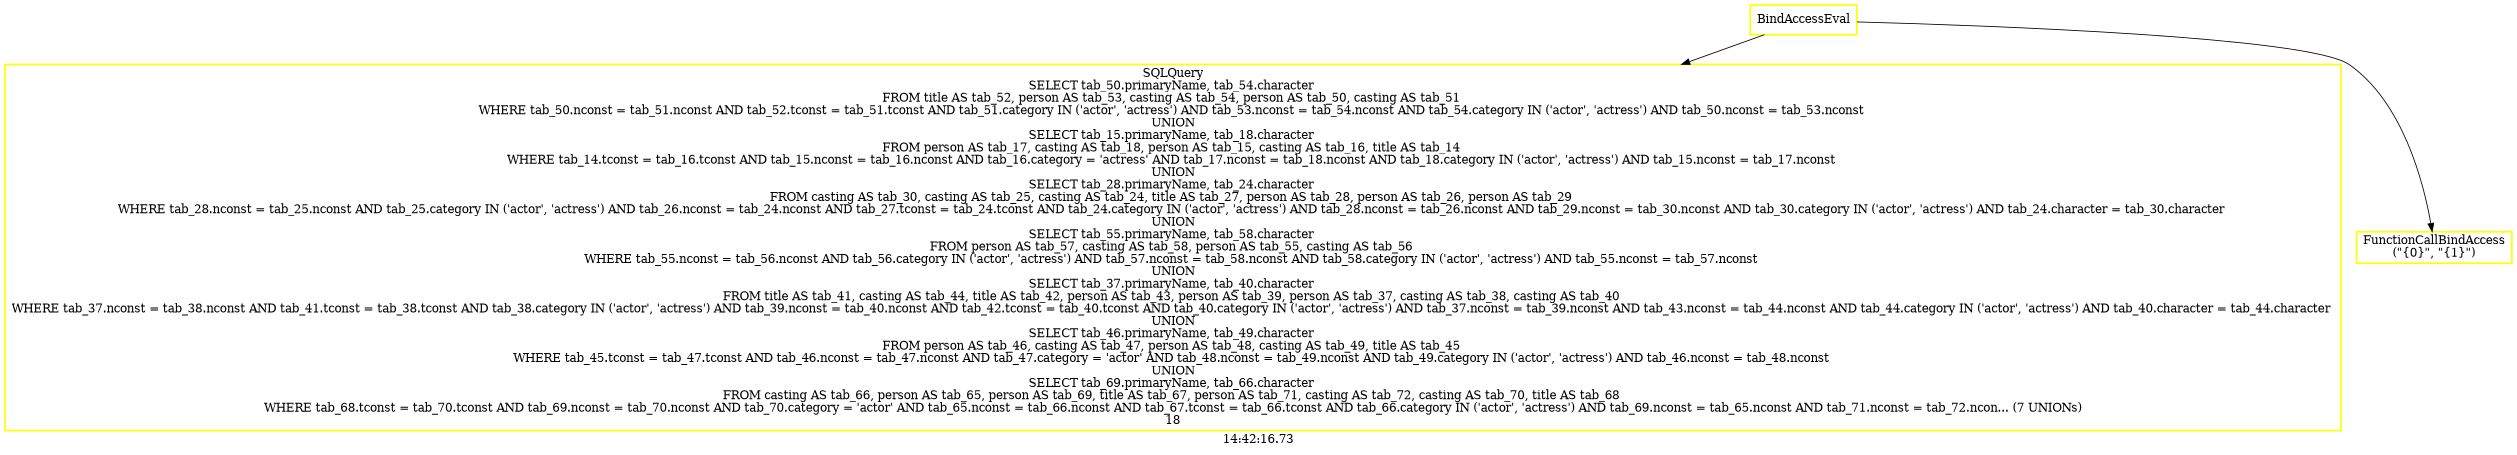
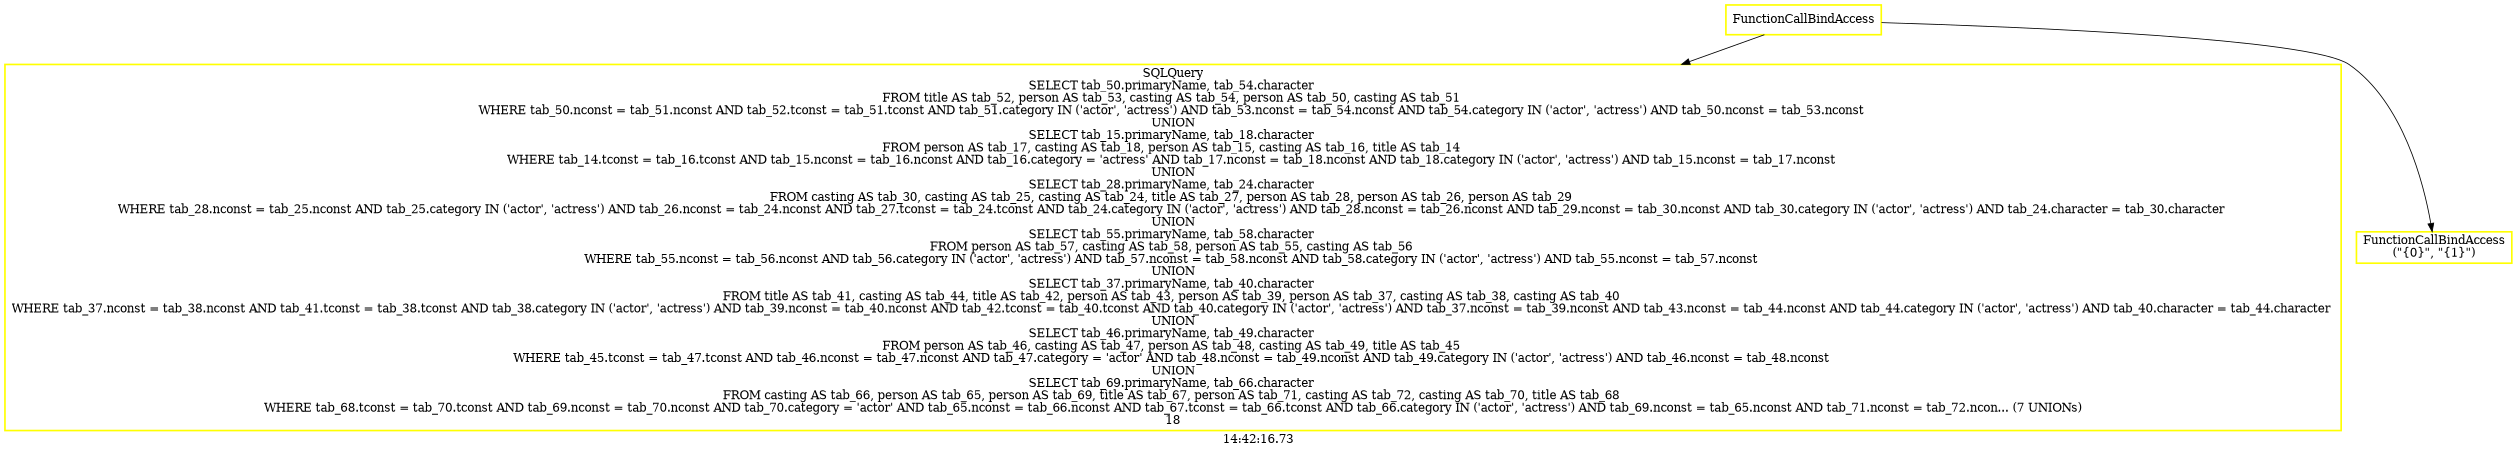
  digraph {
    label="14:42:16.73"
    node [color=yellow fontcolor=black shape=rectangle style=bold]
    edge [color=black]
-   n1 [label=BindAccessEval]
+   n1 [label=FunctionCallBindAccess]
    n2 [label="SQLQuery\nSELECT tab_50.primaryName, tab_54.character \nFROM title AS tab_52, person AS tab_53, casting AS tab_54, person AS tab_50, casting AS tab_51 \nWHERE tab_50.nconst = tab_51.nconst AND tab_52.tconst = tab_51.tconst AND tab_51.category IN ('actor', 'actress') AND tab_53.nconst = tab_54.nconst AND tab_54.category IN ('actor', 'actress') AND tab_50.nconst = tab_53.nconst \nUNION\nSELECT tab_15.primaryName, tab_18.character \nFROM person AS tab_17, casting AS tab_18, person AS tab_15, casting AS tab_16, title AS tab_14 \nWHERE tab_14.tconst = tab_16.tconst AND tab_15.nconst = tab_16.nconst AND tab_16.category = 'actress' AND tab_17.nconst = tab_18.nconst AND tab_18.category IN ('actor', 'actress') AND tab_15.nconst = tab_17.nconst \nUNION\nSELECT tab_28.primaryName, tab_24.character \nFROM casting AS tab_30, casting AS tab_25, casting AS tab_24, title AS tab_27, person AS tab_28, person AS tab_26, person AS tab_29 \nWHERE tab_28.nconst = tab_25.nconst AND tab_25.category IN ('actor', 'actress') AND tab_26.nconst = tab_24.nconst AND tab_27.tconst = tab_24.tconst AND tab_24.category IN ('actor', 'actress') AND tab_28.nconst = tab_26.nconst AND tab_29.nconst = tab_30.nconst AND tab_30.category IN ('actor', 'actress') AND tab_24.character = tab_30.character \nUNION\nSELECT tab_55.primaryName, tab_58.character \nFROM person AS tab_57, casting AS tab_58, person AS tab_55, casting AS tab_56 \nWHERE tab_55.nconst = tab_56.nconst AND tab_56.category IN ('actor', 'actress') AND tab_57.nconst = tab_58.nconst AND tab_58.category IN ('actor', 'actress') AND tab_55.nconst = tab_57.nconst \nUNION\nSELECT tab_37.primaryName, tab_40.character \nFROM title AS tab_41, casting AS tab_44, title AS tab_42, person AS tab_43, person AS tab_39, person AS tab_37, casting AS tab_38, casting AS tab_40 \nWHERE tab_37.nconst = tab_38.nconst AND tab_41.tconst = tab_38.tconst AND tab_38.category IN ('actor', 'actress') AND tab_39.nconst = tab_40.nconst AND tab_42.tconst = tab_40.tconst AND tab_40.category IN ('actor', 'actress') AND tab_37.nconst = tab_39.nconst AND tab_43.nconst = tab_44.nconst AND tab_44.category IN ('actor', 'actress') AND tab_40.character = tab_44.character \nUNION\nSELECT tab_46.primaryName, tab_49.character \nFROM person AS tab_46, casting AS tab_47, person AS tab_48, casting AS tab_49, title AS tab_45 \nWHERE tab_45.tconst = tab_47.tconst AND tab_46.nconst = tab_47.nconst AND tab_47.category = 'actor' AND tab_48.nconst = tab_49.nconst AND tab_49.category IN ('actor', 'actress') AND tab_46.nconst = tab_48.nconst \nUNION\nSELECT tab_69.primaryName, tab_66.character \nFROM casting AS tab_66, person AS tab_65, person AS tab_69, title AS tab_67, person AS tab_71, casting AS tab_72, casting AS tab_70, title AS tab_68 \nWHERE tab_68.tconst = tab_70.tconst AND tab_69.nconst = tab_70.nconst AND tab_70.category = 'actor' AND tab_65.nconst = tab_66.nconst AND tab_67.tconst = tab_66.tconst AND tab_66.category IN ('actor', 'actress') AND tab_69.nconst = tab_65.nconst AND tab_71.nconst = tab_72.ncon... (7 UNIONs)\n18"]
    n3 [label="FunctionCallBindAccess\n(\"{0}\", \"{1}\")"]
    n1 -> n2
    n1 -> n3
  }
